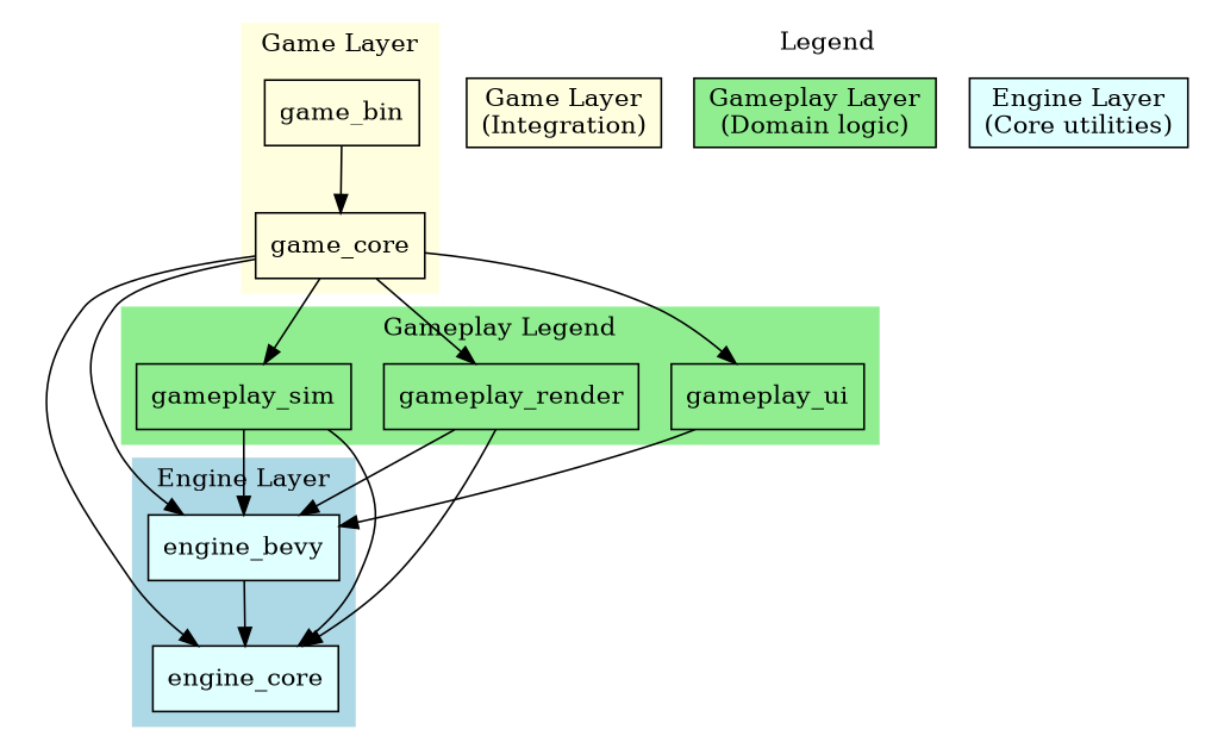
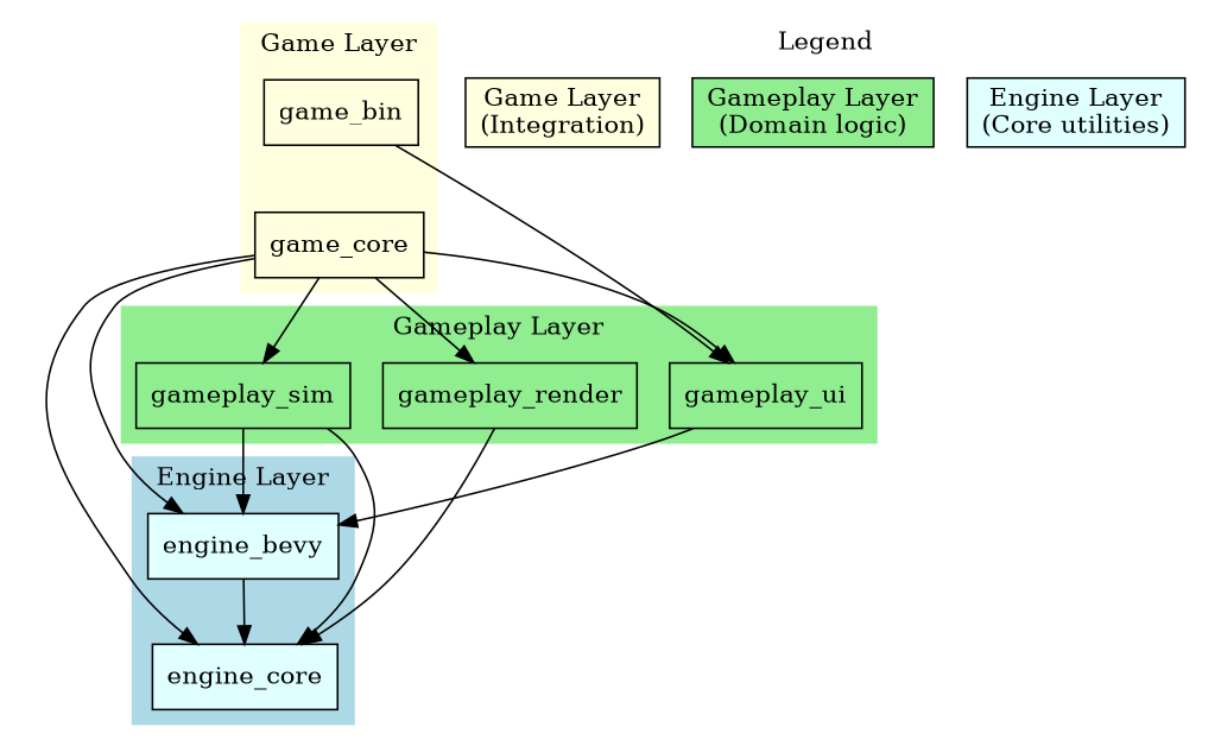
  digraph {
    rankdir=TB
    node [fillcolor=lightgreen shape=box style=filled]
    engine_core [fillcolor=lightcyan]
    engine_bevy [fillcolor=lightcyan]
    gameplay_sim
    gameplay_render
    gameplay_ui
    game_core [fillcolor=lightyellow]
    game_bin [fillcolor=lightyellow]
    n8 [fillcolor=lightcyan label="Engine Layer\n(Core utilities)"]
    n9 [label="Gameplay Layer\n(Domain logic)"]
    n10 [fillcolor=lightyellow label="Game Layer\n(Integration)"]
    subgraph cluster_1 {
      color=lightblue
      label="Engine Layer"
      style=filled
      engine_core
      engine_bevy
    }
    subgraph cluster_2 {
      color=lightgreen
-     label="Gameplay Legend"
+     label="Gameplay Layer"
      style=filled
      gameplay_sim
      gameplay_render
      gameplay_ui
    }
    subgraph cluster_3 {
      color=lightyellow
      label="Game Layer"
      style=filled
      game_core
      game_bin
    }
    subgraph cluster_4 {
      color=white
      label=Legend
      style=filled
      n8
      n9
      n10
    }
    engine_bevy -> engine_core
    gameplay_sim -> engine_core
    gameplay_sim -> engine_bevy
    gameplay_render -> engine_core
-   gameplay_render -> engine_bevy
    gameplay_ui -> engine_bevy
    game_core -> engine_core
    game_core -> engine_bevy
    game_core -> gameplay_sim
    game_core -> gameplay_render
    game_core -> gameplay_ui
-   game_bin -> game_core
+   game_bin -> gameplay_ui
  }
